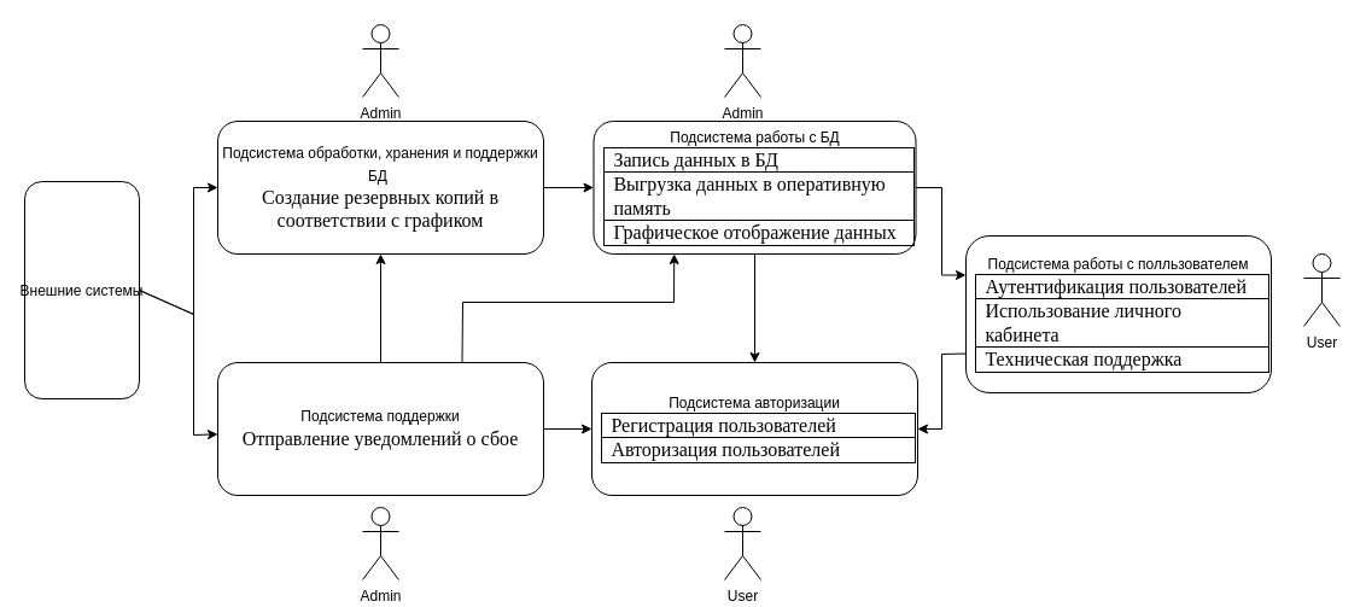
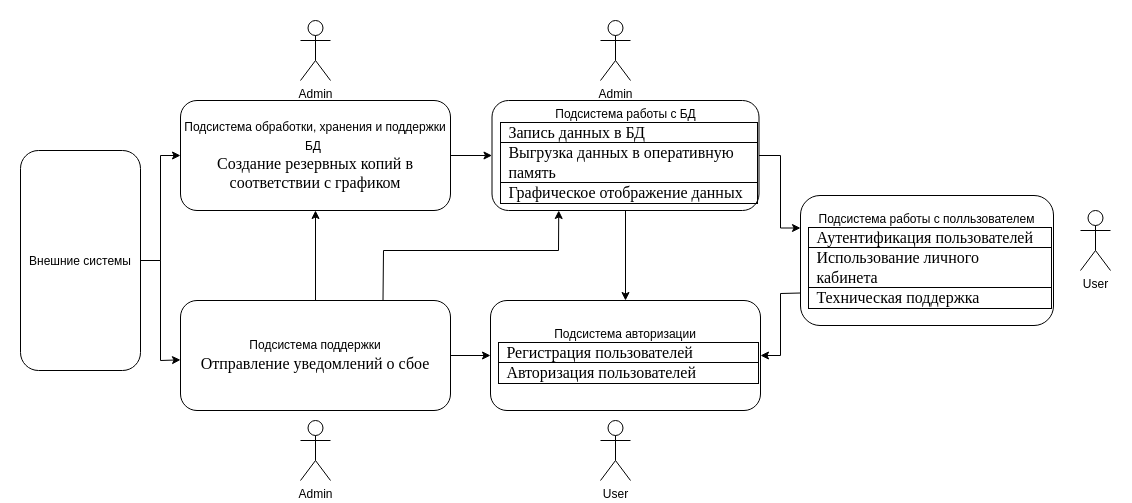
  <mxCell id="0" />
  <mxCell id="1" parent="0" />
  <mxCell id="2" value="Admin" style="shape=umlActor;verticalLabelPosition=bottom;verticalAlign=top;html=1;outlineConnect=0;" parent="1" vertex="1"><mxGeometry x="300" y="20" width="30" height="60" as="geometry" /></mxCell>
  <mxCell id="3" value="User" style="shape=umlActor;verticalLabelPosition=bottom;verticalAlign=top;html=1;outlineConnect=0;" parent="1" vertex="1"><mxGeometry x="1080" y="210" width="30" height="60" as="geometry" /></mxCell>
- <mxCell id="4" value="Внешние системы" style="rounded=1;textDirection=ltr;direction=west;" vertex="1" parent="1"><mxGeometry x="20" y="150" width="95" height="180" as="geometry" /></mxCell>
+ <mxCell id="4" value="Внешние системы" style="rounded=1;textDirection=ltr;direction=west;" vertex="1" parent="1"><mxGeometry x="20" y="150" width="120" height="220" as="geometry" /></mxCell>
  <mxCell id="5" value="" style="edgeStyle=orthogonalEdgeStyle;rounded=0;orthogonalLoop=1;jettySize=auto;html=1;" edge="1" parent="1" source="6" target="10"><mxGeometry relative="1" as="geometry" /></mxCell>
  <mxCell id="6" value="Подсистема работы с БД&lt;br&gt;&lt;table style=&quot;text-align: start; margin-left: 5.4pt; border-collapse: collapse; border: medium;&quot; cellpadding=&quot;0&quot; cellspacing=&quot;0&quot; border=&quot;1&quot; class=&quot;MsoTableGrid&quot;&gt;&lt;tbody&gt;&lt;tr&gt;&lt;td style=&quot;width: 233.6pt; border: 1pt solid black; padding: 0cm 5.4pt;&quot; valign=&quot;top&quot; width=&quot;311&quot;&gt;&lt;p style=&quot;margin: 0cm; font-size: 11pt; font-family: Calibri, sans-serif;&quot; class=&quot;MsoNoSpacing&quot;&gt;&lt;span style=&quot;font-size: 12pt; font-family: &amp;quot;Times New Roman&amp;quot;, serif;&quot;&gt;Запись данных в БД&lt;/span&gt;&lt;/p&gt;&lt;/td&gt;&lt;/tr&gt;&lt;tr&gt;&lt;td style=&quot;width: 233.6pt; border-width: medium 1pt 1pt; border-style: none solid solid; border-color: currentcolor black black; border-image: none; padding: 0cm 5.4pt;&quot; valign=&quot;top&quot; width=&quot;311&quot;&gt;&lt;p style=&quot;margin: 0cm; font-size: 11pt; font-family: Calibri, sans-serif;&quot; class=&quot;MsoNoSpacing&quot;&gt;&lt;span style=&quot;font-size: 12pt; font-family: &amp;quot;Times New Roman&amp;quot;, serif;&quot;&gt;Выгрузка данных в оперативную память&lt;/span&gt;&lt;/p&gt;&lt;/td&gt;&lt;/tr&gt;&lt;tr&gt;&lt;td style=&quot;width: 233.6pt; border-width: medium 1pt 1pt; border-style: none solid solid; border-color: currentcolor black black; border-image: none; padding: 0cm 5.4pt;&quot; valign=&quot;top&quot; width=&quot;311&quot;&gt;&lt;p style=&quot;margin: 0cm; font-size: 11pt; font-family: Calibri, sans-serif;&quot; class=&quot;MsoNoSpacing&quot;&gt;&lt;span style=&quot;font-size: 12pt; font-family: &amp;quot;Times New Roman&amp;quot;, serif;&quot;&gt;Графическое отображение данных&lt;/span&gt;&lt;/p&gt;&lt;/td&gt;&lt;/tr&gt;&lt;/tbody&gt;&lt;/table&gt;" style="rounded=1;whiteSpace=wrap;html=1;verticalAlign=middle;" vertex="1" parent="1"><mxGeometry x="491.5" y="100" width="267" height="110" as="geometry" /></mxCell>
  <mxCell id="7" value="" style="edgeStyle=orthogonalEdgeStyle;rounded=0;orthogonalLoop=1;jettySize=auto;html=1;" edge="1" parent="1" source="9" target="13"><mxGeometry relative="1" as="geometry" /></mxCell>
  <mxCell id="8" value="" style="edgeStyle=orthogonalEdgeStyle;rounded=0;orthogonalLoop=1;jettySize=auto;html=1;" edge="1" parent="1" source="9" target="10"><mxGeometry relative="1" as="geometry" /></mxCell>
  <mxCell id="9" value="&lt;div&gt;&lt;span style=&quot;caret-color: rgb(0, 0, 0); color: rgb(0, 0, 0); font-style: normal; font-variant-caps: normal; font-weight: 400; letter-spacing: normal; text-align: start; text-indent: 0px; text-transform: none; white-space: normal; word-spacing: 0px; -webkit-text-stroke-width: 0px; text-decoration: none; line-height: 17.12px;&quot;&gt;&lt;font style=&quot;font-size: 12px;&quot; face=&quot;Helvetica&quot;&gt;Подсистема поддержки&lt;/font&gt;&lt;/span&gt;&lt;/div&gt;&lt;span style=&quot;caret-color: rgb(0, 0, 0); color: rgb(0, 0, 0); font-style: normal; font-variant-caps: normal; font-weight: 400; letter-spacing: normal; text-align: start; text-indent: 0px; text-transform: none; white-space: normal; word-spacing: 0px; -webkit-text-stroke-width: 0px; text-decoration: none; line-height: 17.12px; font-family: &amp;quot;Times New Roman&amp;quot;, serif;&quot;&gt;&lt;font style=&quot;font-size: 16px;&quot;&gt;Отправление уведомлений о сбое&lt;/font&gt;&lt;/span&gt;&lt;span style=&quot;caret-color: rgb(0, 0, 0); color: rgb(0, 0, 0); font-family: -webkit-standard; font-size: medium; font-style: normal; font-variant-caps: normal; font-weight: 400; letter-spacing: normal; orphans: auto; text-align: start; text-indent: 0px; text-transform: none; white-space: normal; widows: auto; word-spacing: 0px; -webkit-text-stroke-width: 0px; text-decoration: none; display: inline !important; float: none;&quot;&gt;&lt;/span&gt;" style="rounded=1;whiteSpace=wrap;html=1;" vertex="1" parent="1"><mxGeometry x="180" y="300" width="270" height="110" as="geometry" /></mxCell>
  <mxCell id="10" value="Подсистема авторизации&lt;br&gt;&lt;table style=&quot;text-align: start; margin-left: 5.4pt; border-collapse: collapse; border: medium;&quot; cellpadding=&quot;0&quot; cellspacing=&quot;0&quot; border=&quot;1&quot; class=&quot;MsoTableGrid&quot;&gt;&lt;tbody&gt;&lt;tr&gt;&lt;td style=&quot;width: 233.6pt; border: 1pt solid black; padding: 0cm 5.4pt;&quot; valign=&quot;top&quot; width=&quot;311&quot;&gt;&lt;p style=&quot;margin: 0cm; font-size: 11pt; font-family: Calibri, sans-serif;&quot; class=&quot;MsoNoSpacing&quot;&gt;&lt;span style=&quot;font-size: 12pt; font-family: &amp;quot;Times New Roman&amp;quot;, serif;&quot;&gt;Регистрация пользователей&lt;/span&gt;&lt;/p&gt;&lt;/td&gt;&lt;/tr&gt;&lt;tr&gt;&lt;td style=&quot;width: 233.6pt; border-width: medium 1pt 1pt; border-style: none solid solid; border-color: currentcolor black black; border-image: none; padding: 0cm 5.4pt;&quot; valign=&quot;top&quot; width=&quot;311&quot;&gt;&lt;p style=&quot;margin: 0cm; font-size: 11pt; font-family: Calibri, sans-serif;&quot; class=&quot;MsoNoSpacing&quot;&gt;&lt;span style=&quot;font-size: 12pt; font-family: &amp;quot;Times New Roman&amp;quot;, serif;&quot;&gt;Авторизация пользователей&lt;/span&gt;&lt;/p&gt;&lt;/td&gt;&lt;/tr&gt;&lt;/tbody&gt;&lt;/table&gt;" style="rounded=1;whiteSpace=wrap;html=1;" vertex="1" parent="1"><mxGeometry x="490" y="300" width="270" height="110" as="geometry" /></mxCell>
  <mxCell id="11" value="Подсистема работы с полльзователем&lt;br&gt;&lt;table style=&quot;text-align: start; margin-left: 5.4pt; border-collapse: collapse; border: medium;&quot; cellpadding=&quot;0&quot; cellspacing=&quot;0&quot; border=&quot;1&quot; class=&quot;MsoTableGrid&quot;&gt;&lt;tbody&gt;&lt;tr&gt;&lt;td style=&quot;width: 233.6pt; border: 1pt solid black; padding: 0cm 5.4pt;&quot; valign=&quot;top&quot; width=&quot;311&quot;&gt;&lt;p style=&quot;margin: 0cm; font-size: 11pt; font-family: Calibri, sans-serif;&quot; class=&quot;MsoNoSpacing&quot;&gt;&lt;span style=&quot;font-size: 12pt; font-family: &amp;quot;Times New Roman&amp;quot;, serif;&quot;&gt;Аутентификация пользователей&amp;nbsp;&lt;/span&gt;&lt;/p&gt;&lt;/td&gt;&lt;/tr&gt;&lt;tr&gt;&lt;td style=&quot;width: 233.6pt; border-width: medium 1pt 1pt; border-style: none solid solid; border-color: currentcolor black black; border-image: none; padding: 0cm 5.4pt;&quot; valign=&quot;top&quot; width=&quot;311&quot;&gt;&lt;p style=&quot;margin: 0cm; font-size: 11pt; font-family: Calibri, sans-serif;&quot; class=&quot;MsoNoSpacing&quot;&gt;&lt;span style=&quot;font-size: 12pt; font-family: &amp;quot;Times New Roman&amp;quot;, serif;&quot;&gt;Использование личного кабинета&amp;nbsp;&lt;/span&gt;&lt;/p&gt;&lt;/td&gt;&lt;/tr&gt;&lt;tr&gt;&lt;td style=&quot;width: 233.6pt; border-width: medium 1pt 1pt; border-style: none solid solid; border-color: currentcolor black black; border-image: none; padding: 0cm 5.4pt;&quot; valign=&quot;top&quot; width=&quot;311&quot;&gt;&lt;p style=&quot;margin: 0cm; font-size: 11pt; font-family: Calibri, sans-serif;&quot; class=&quot;MsoNoSpacing&quot;&gt;&lt;span style=&quot;font-size: 12pt; font-family: &amp;quot;Times New Roman&amp;quot;, serif;&quot;&gt;Техническая поддержка&lt;/span&gt;&lt;/p&gt;&lt;/td&gt;&lt;/tr&gt;&lt;/tbody&gt;&lt;/table&gt;" style="rounded=1;whiteSpace=wrap;html=1;" vertex="1" parent="1"><mxGeometry x="800" y="195" width="253" height="130" as="geometry" /></mxCell>
  <mxCell id="12" value="" style="edgeStyle=orthogonalEdgeStyle;rounded=0;orthogonalLoop=1;jettySize=auto;html=1;" edge="1" parent="1" source="13" target="6"><mxGeometry relative="1" as="geometry" /></mxCell>
  <mxCell id="13" value="&lt;div&gt;&lt;span style=&quot;text-align: start; text-indent: 0px; line-height: 17.12px;&quot;&gt;&lt;span style=&quot;line-height: 17.12px;&quot;&gt;&lt;font face=&quot;Helvetica&quot;&gt;Подсистема обработки, хранения и поддержки БД&lt;/font&gt;&lt;font style=&quot;caret-color: rgb(0, 0, 0); color: rgb(0, 0, 0); font-style: normal; font-variant-caps: normal; font-weight: 400; letter-spacing: normal; text-transform: none; white-space: normal; word-spacing: 0px; text-decoration: none; -webkit-text-stroke-width: 0px; font-size: 12pt;&quot; face=&quot;Times New Roman, serif&quot;&gt;&amp;nbsp;&lt;/font&gt;&lt;/span&gt;&lt;span style=&quot;font-family: -webkit-standard; font-size: medium;&quot;&gt;&lt;/span&gt;&lt;br&gt;&lt;/span&gt;&lt;/div&gt;&lt;span style=&quot;caret-color: rgb(0, 0, 0); color: rgb(0, 0, 0); font-size: 12pt; font-style: normal; font-variant-caps: normal; font-weight: 400; letter-spacing: normal; orphans: auto; text-align: start; text-indent: 0px; text-transform: none; white-space: normal; widows: auto; word-spacing: 0px; -webkit-text-stroke-width: 0px; text-decoration: none; line-height: 17.12px; font-family: &amp;quot;Times New Roman&amp;quot;, serif;&quot;&gt;Создание резервных копий в соответствии с графиком&lt;/span&gt;&lt;span style=&quot;caret-color: rgb(0, 0, 0); color: rgb(0, 0, 0); font-family: -webkit-standard; font-size: medium; font-style: normal; font-variant-caps: normal; font-weight: 400; letter-spacing: normal; orphans: auto; text-align: start; text-indent: 0px; text-transform: none; white-space: normal; widows: auto; word-spacing: 0px; -webkit-text-stroke-width: 0px; text-decoration: none; display: inline !important; float: none;&quot;&gt;&lt;/span&gt;" style="rounded=1;whiteSpace=wrap;html=1;" vertex="1" parent="1"><mxGeometry x="180" y="100" width="270" height="110" as="geometry" /></mxCell>
  <mxCell id="14" value="User" style="shape=umlActor;verticalLabelPosition=bottom;verticalAlign=top;html=1;outlineConnect=0;" vertex="1" parent="1"><mxGeometry x="600" y="420" width="30" height="60" as="geometry" /></mxCell>
  <mxCell id="15" value="Admin" style="shape=umlActor;verticalLabelPosition=bottom;verticalAlign=top;html=1;outlineConnect=0;" vertex="1" parent="1"><mxGeometry x="600" y="20" width="30" height="60" as="geometry" /></mxCell>
  <mxCell id="16" value="Admin" style="shape=umlActor;verticalLabelPosition=bottom;verticalAlign=top;html=1;outlineConnect=0;" vertex="1" parent="1"><mxGeometry x="300" y="420" width="30" height="60" as="geometry" /></mxCell>
  <mxCell id="17" value="" style="endArrow=classic;html=1;rounded=0;exitX=0;exitY=0.5;exitDx=0;exitDy=0;" edge="1" parent="1" source="4" target="13"><mxGeometry width="50" height="50" relative="1" as="geometry"><mxPoint x="450" y="420" as="sourcePoint" /><mxPoint x="500" y="370" as="targetPoint" /><Array as="points"><mxPoint x="160" y="260" /><mxPoint x="160" y="155" /></Array></mxGeometry></mxCell>
  <mxCell id="18" value="" style="endArrow=classic;html=1;rounded=0;exitX=0;exitY=0.5;exitDx=0;exitDy=0;" edge="1" parent="1" source="4" target="9"><mxGeometry width="50" height="50" relative="1" as="geometry"><mxPoint x="160" y="280" as="sourcePoint" /><mxPoint x="200" y="175" as="targetPoint" /><Array as="points"><mxPoint x="160" y="260" /><mxPoint x="160" y="360" /></Array></mxGeometry></mxCell>
  <mxCell id="19" value="" style="edgeStyle=orthogonalEdgeStyle;rounded=0;orthogonalLoop=1;jettySize=auto;html=1;entryX=0;entryY=0.25;entryDx=0;entryDy=0;" edge="1" parent="1" source="6" target="11"><mxGeometry relative="1" as="geometry"><mxPoint x="635" y="220" as="sourcePoint" /><mxPoint x="635" y="310" as="targetPoint" /><Array as="points"><mxPoint x="780" y="155" /><mxPoint x="780" y="228" /></Array></mxGeometry></mxCell>
  <mxCell id="20" value="" style="endArrow=classic;html=1;rounded=0;exitX=0;exitY=0.75;exitDx=0;exitDy=0;entryX=1;entryY=0.5;entryDx=0;entryDy=0;" edge="1" parent="1" source="11" target="10"><mxGeometry width="50" height="50" relative="1" as="geometry"><mxPoint x="450" y="420" as="sourcePoint" /><mxPoint x="500" y="370" as="targetPoint" /><Array as="points"><mxPoint x="780" y="293" /><mxPoint x="780" y="355" /></Array></mxGeometry></mxCell>
  <mxCell id="21" value="" style="endArrow=classic;html=1;rounded=0;exitX=0.75;exitY=0;exitDx=0;exitDy=0;entryX=0.25;entryY=1;entryDx=0;entryDy=0;" edge="1" parent="1" source="9" target="6"><mxGeometry width="50" height="50" relative="1" as="geometry"><mxPoint x="450" y="420" as="sourcePoint" /><mxPoint x="500" y="370" as="targetPoint" /><Array as="points"><mxPoint x="383" y="250" /><mxPoint x="558" y="250" /></Array></mxGeometry></mxCell>
